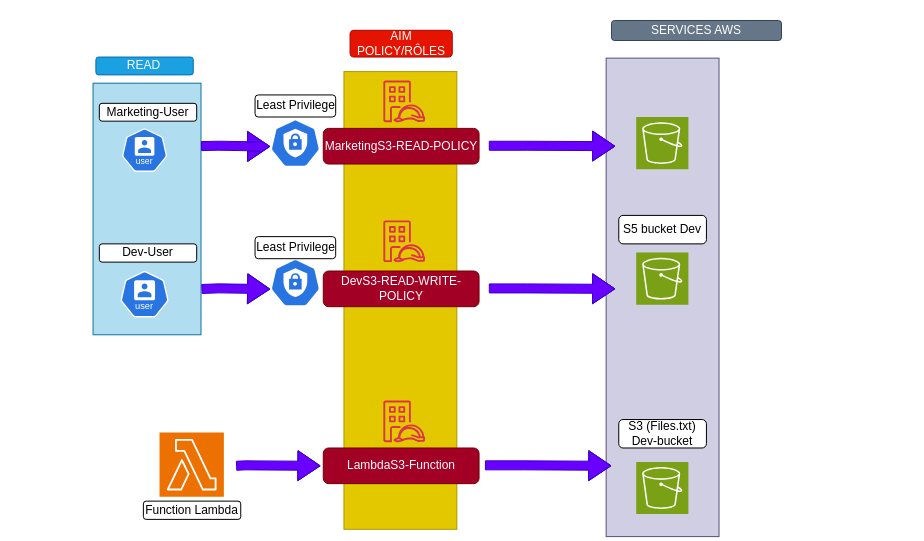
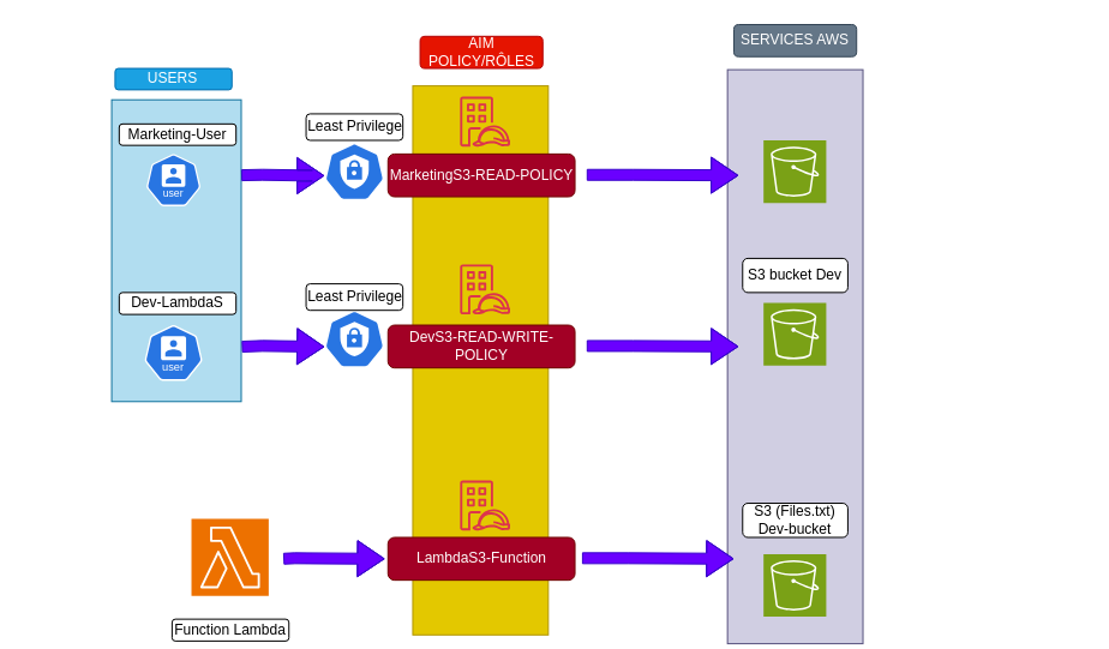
  <mxCell id="0" />
  <mxCell id="1" parent="0" />
  <mxCell id="2" value="" style="sketch=0;points=[[0,0,0],[0.25,0,0],[0.5,0,0],[0.75,0,0],[1,0,0],[0,1,0],[0.25,1,0],[0.5,1,0],[0.75,1,0],[1,1,0],[0,0.25,0],[0,0.5,0],[0,0.75,0],[1,0.25,0],[1,0.5,0],[1,0.75,0]];outlineConnect=0;fontColor=#232F3E;fillColor=#ED7100;strokeColor=#ffffff;dashed=0;verticalLabelPosition=bottom;verticalAlign=top;align=center;html=1;fontSize=12;fontStyle=0;aspect=fixed;shape=mxgraph.aws4.resourceIcon;resIcon=mxgraph.aws4.lambda;" vertex="1" parent="1"><mxGeometry x="159.019" y="431.971" width="64.349" height="64.349" as="geometry" /></mxCell>
  <mxCell id="3" value="" style="rounded=0;whiteSpace=wrap;html=1;rotation=90;fillColor=#d0cee2;strokeColor=#56517e;" vertex="1" parent="1"><mxGeometry x="422.853" y="240.414" width="478.482" height="112.88" as="geometry" /></mxCell>
  <mxCell id="4" value="" style="rounded=0;whiteSpace=wrap;html=1;rotation=90;fillColor=#e3c800;fontColor=#000000;strokeColor=#B09500;" vertex="1" parent="1"><mxGeometry x="171.05" y="243.504" width="457.674" height="112.88" as="geometry" /></mxCell>
  <mxCell id="5" value="" style="rounded=0;whiteSpace=wrap;html=1;rotation=90;fillColor=#b1ddf0;strokeColor=#10739e;" vertex="1" parent="1"><mxGeometry x="20.76" y="154.51" width="251.57" height="107.95" as="geometry" /></mxCell>
  <mxCell id="6" value="" style="aspect=fixed;sketch=0;html=1;dashed=0;whitespace=wrap;verticalLabelPosition=bottom;verticalAlign=top;fillColor=#2875E2;strokeColor=#ffffff;points=[[0.005,0.63,0],[0.1,0.2,0],[0.9,0.2,0],[0.5,0,0],[0.995,0.63,0],[0.72,0.99,0],[0.5,1,0],[0.28,0.99,0]];shape=mxgraph.kubernetes.icon2;kubernetesLabel=1;prIcon=user" vertex="1" parent="1"><mxGeometry x="121.43" y="127.88" width="45.3" height="43.5" as="geometry" /></mxCell>
  <mxCell id="7" value="Marketing-User" style="rounded=1;whiteSpace=wrap;html=1;" vertex="1" parent="1"><mxGeometry x="98.839" y="102.835" width="97.365" height="17.831" as="geometry" /></mxCell>
  <mxCell id="8" value="" style="aspect=fixed;sketch=0;html=1;dashed=0;whitespace=wrap;verticalLabelPosition=bottom;verticalAlign=top;fillColor=#2875E2;strokeColor=#ffffff;points=[[0.005,0.63,0],[0.1,0.2,0],[0.9,0.2,0],[0.5,0,0],[0.995,0.63,0],[0.72,0.99,0],[0.5,1,0],[0.28,0.99,0]];shape=mxgraph.kubernetes.icon2;kubernetesLabel=1;prIcon=user" vertex="1" parent="1"><mxGeometry x="119.93" y="270.53" width="48.31" height="46.39" as="geometry" /></mxCell>
- <mxCell id="9" value="Dev-User" style="rounded=1;whiteSpace=wrap;html=1;" vertex="1" parent="1"><mxGeometry x="98.839" y="243.37" width="97.365" height="18.241" as="geometry" /></mxCell>
+ <mxCell id="9" value="Dev-LambdaS" style="rounded=1;whiteSpace=wrap;html=1;" vertex="1" parent="1"><mxGeometry x="98.839" y="243.37" width="97.365" height="18.241" as="geometry" /></mxCell>
  <mxCell id="10" value="" style="shape=flexArrow;endArrow=classic;html=1;rounded=0;width=9;endSize=7.09;fillColor=#6a00ff;strokeColor=#3700CC;exitX=0.25;exitY=0;exitDx=0;exitDy=0;" edge="1" parent="1" source="5"><mxGeometry width="50" height="50" relative="1" as="geometry"><mxPoint x="208.548" y="145.66" as="sourcePoint" /><mxPoint x="269.87" y="145.95" as="targetPoint" /><Array as="points"><mxPoint x="218.284" y="145.214" /><mxPoint x="259.87" y="145.95" /></Array></mxGeometry></mxCell>
  <mxCell id="11" value="" style="sketch=0;points=[[0,0,0],[0.25,0,0],[0.5,0,0],[0.75,0,0],[1,0,0],[0,1,0],[0.25,1,0],[0.5,1,0],[0.75,1,0],[1,1,0],[0,0.25,0],[0,0.5,0],[0,0.75,0],[1,0.25,0],[1,0.5,0],[1,0.75,0]];outlineConnect=0;fontColor=#232F3E;fillColor=#7AA116;strokeColor=#ffffff;dashed=0;verticalLabelPosition=bottom;verticalAlign=top;align=center;html=1;fontSize=12;fontStyle=0;aspect=fixed;shape=mxgraph.aws4.resourceIcon;resIcon=mxgraph.aws4.s3;" vertex="1" parent="1"><mxGeometry x="635.694" y="116.511" width="52.204" height="52.204" as="geometry" /></mxCell>
  <mxCell id="12" value="" style="sketch=0;points=[[0,0,0],[0.25,0,0],[0.5,0,0],[0.75,0,0],[1,0,0],[0,1,0],[0.25,1,0],[0.5,1,0],[0.75,1,0],[1,1,0],[0,0.25,0],[0,0.5,0],[0,0.75,0],[1,0.25,0],[1,0.5,0],[1,0.75,0]];outlineConnect=0;fontColor=#232F3E;fillColor=#7AA116;strokeColor=#ffffff;dashed=0;verticalLabelPosition=bottom;verticalAlign=top;align=center;html=1;fontSize=12;fontStyle=0;aspect=fixed;shape=mxgraph.aws4.resourceIcon;resIcon=mxgraph.aws4.s3;" vertex="1" parent="1"><mxGeometry x="635.694" y="252.077" width="52.204" height="52.204" as="geometry" /></mxCell>
- <mxCell id="13" value="S5 bucket Dev" style="rounded=1;whiteSpace=wrap;html=1;" vertex="1" parent="1"><mxGeometry x="618.283" y="214.921" width="87.629" height="28.449" as="geometry" /></mxCell>
+ <mxCell id="13" value="S3 bucket Dev" style="rounded=1;whiteSpace=wrap;html=1;" vertex="1" parent="1"><mxGeometry x="618.283" y="214.921" width="87.629" height="28.449" as="geometry" /></mxCell>
  <mxCell id="14" value="" style="shape=flexArrow;endArrow=classic;html=1;rounded=0;width=9;endSize=7.09;fillColor=#6a00ff;strokeColor=#3700CC;" edge="1" parent="1"><mxGeometry width="50" height="50" relative="1" as="geometry"><mxPoint x="488.3" y="145.264" as="sourcePoint" /><mxPoint x="614.875" y="145.71" as="targetPoint" /><Array as="points"><mxPoint x="527.246" y="145.264" /></Array></mxGeometry></mxCell>
  <mxCell id="15" value="" style="shape=flexArrow;endArrow=classic;html=1;rounded=0;width=9;endSize=7.09;fillColor=#6a00ff;strokeColor=#3700CC;" edge="1" parent="1"><mxGeometry width="50" height="50" relative="1" as="geometry"><mxPoint x="488.3" y="287.912" as="sourcePoint" /><mxPoint x="614.875" y="288.358" as="targetPoint" /><Array as="points"><mxPoint x="527.246" y="287.912" /></Array></mxGeometry></mxCell>
- <mxCell id="16" value="READ" style="rounded=1;whiteSpace=wrap;html=1;fillColor=#1ba1e2;fontColor=#ffffff;strokeColor=#006EAF;" vertex="1" parent="1"><mxGeometry x="95.402" y="56.554" width="97.365" height="17.831" as="geometry" /></mxCell>
+ <mxCell id="16" value="USERS" style="rounded=1;whiteSpace=wrap;html=1;fillColor=#1ba1e2;fontColor=#ffffff;strokeColor=#006EAF;" vertex="1" parent="1"><mxGeometry x="95.402" y="56.554" width="97.365" height="17.831" as="geometry" /></mxCell>
  <mxCell id="17" value="AIM&lt;div&gt;POLICY/RÔLES&lt;/div&gt;" style="rounded=1;whiteSpace=wrap;html=1;fillColor=#e51400;fontColor=#ffffff;strokeColor=#B20000;" vertex="1" parent="1"><mxGeometry x="349.551" y="29.807" width="102.233" height="26.746" as="geometry" /></mxCell>
  <mxCell id="18" value="MarketingS3-READ-POLICY" style="rounded=1;whiteSpace=wrap;html=1;fillColor=#a20025;fontColor=#ffffff;strokeColor=#6F0000;" vertex="1" parent="1"><mxGeometry x="322.779" y="127.879" width="155.784" height="35.662" as="geometry" /></mxCell>
  <mxCell id="19" value="DevS3-READ-WRITE-POLICY" style="rounded=1;whiteSpace=wrap;html=1;fillColor=#a20025;fontColor=#ffffff;strokeColor=#6F0000;" vertex="1" parent="1"><mxGeometry x="322.779" y="270.527" width="155.784" height="35.662" as="geometry" /></mxCell>
- <mxCell id="20" value="SERVICES AWS" style="rounded=1;whiteSpace=wrap;html=1;fillColor=#647687;fontColor=#ffffff;strokeColor=#314354;" vertex="1" parent="1"><mxGeometry x="610.98" y="20" width="170" height="20" as="geometry" /></mxCell>
+ <mxCell id="20" value="SERVICES AWS" style="rounded=1;whiteSpace=wrap;html=1;fillColor=#647687;fontColor=#ffffff;strokeColor=#314354;" vertex="1" parent="1"><mxGeometry x="610.98" y="20" width="102.233" height="26.746" as="geometry" /></mxCell>
  <mxCell id="21" value="" style="shape=flexArrow;endArrow=classic;html=1;rounded=0;width=9;endSize=7.09;fillColor=#6a00ff;strokeColor=#3700CC;" edge="1" parent="1"><mxGeometry width="50" height="50" relative="1" as="geometry"><mxPoint x="235.59" y="465.277" as="sourcePoint" /><mxPoint x="320.174" y="465.326" as="targetPoint" /><Array as="points"><mxPoint x="245.326" y="464.831" /></Array></mxGeometry></mxCell>
  <mxCell id="22" value="LambdaS3-Function" style="rounded=1;whiteSpace=wrap;html=1;fillColor=#a20025;fontColor=#ffffff;strokeColor=#6F0000;" vertex="1" parent="1"><mxGeometry x="322.775" y="447.489" width="155.784" height="35.662" as="geometry" /></mxCell>
  <mxCell id="23" value="" style="shape=flexArrow;endArrow=classic;html=1;rounded=0;width=9;endSize=7.09;fillColor=#6a00ff;strokeColor=#3700CC;" edge="1" parent="1"><mxGeometry width="50" height="50" relative="1" as="geometry"><mxPoint x="484.407" y="464.831" as="sourcePoint" /><mxPoint x="610.982" y="465.277" as="targetPoint" /><Array as="points"><mxPoint x="523.353" y="464.831" /></Array></mxGeometry></mxCell>
  <mxCell id="24" value="" style="sketch=0;points=[[0,0,0],[0.25,0,0],[0.5,0,0],[0.75,0,0],[1,0,0],[0,1,0],[0.25,1,0],[0.5,1,0],[0.75,1,0],[1,1,0],[0,0.25,0],[0,0.5,0],[0,0.75,0],[1,0.25,0],[1,0.5,0],[1,0.75,0]];outlineConnect=0;fontColor=#232F3E;fillColor=#7AA116;strokeColor=#ffffff;dashed=0;verticalLabelPosition=bottom;verticalAlign=top;align=center;html=1;fontSize=12;fontStyle=0;aspect=fixed;shape=mxgraph.aws4.resourceIcon;resIcon=mxgraph.aws4.s3;" vertex="1" parent="1"><mxGeometry x="635.692" y="461.398" width="52.204" height="52.204" as="geometry" /></mxCell>
  <mxCell id="25" value="S3 (Files.txt) Dev-bucket" style="rounded=1;whiteSpace=wrap;html=1;" vertex="1" parent="1"><mxGeometry x="618.281" y="419.043" width="87.629" height="28.449" as="geometry" /></mxCell>
- <mxCell id="26" value="Function Lambda" style="rounded=1;whiteSpace=wrap;html=1;" vertex="1" parent="1"><mxGeometry x="142.884" y="500.638" width="97.365" height="18.241" as="geometry" /></mxCell>
+ <mxCell id="26" value="Function Lambda" style="rounded=1;whiteSpace=wrap;html=1;" vertex="1" parent="1"><mxGeometry x="142.884" y="515.638" width="97.365" height="18.241" as="geometry" /></mxCell>
  <mxCell id="27" value="" style="aspect=fixed;sketch=0;html=1;dashed=0;whitespace=wrap;verticalLabelPosition=bottom;verticalAlign=top;fillColor=#2875E2;strokeColor=#ffffff;points=[[0.005,0.63,0],[0.1,0.2,0],[0.9,0.2,0],[0.5,0,0],[0.995,0.63,0],[0.72,0.99,0],[0.5,1,0],[0.28,0.99,0]];shape=mxgraph.kubernetes.icon2;prIcon=c_role" vertex="1" parent="1"><mxGeometry x="269.87" y="118.61" width="50" height="48" as="geometry" /></mxCell>
  <mxCell id="28" value="" style="sketch=0;outlineConnect=0;fontColor=#232F3E;gradientColor=none;fillColor=#DD344C;strokeColor=none;dashed=0;verticalLabelPosition=bottom;verticalAlign=top;align=center;html=1;fontSize=12;fontStyle=0;aspect=fixed;pointerEvents=1;shape=mxgraph.aws4.identity_access_management_iam_roles_anywhere;" vertex="1" parent="1"><mxGeometry x="382.85" y="80" width="41.71" height="41.71" as="geometry" /></mxCell>
  <mxCell id="29" value="" style="sketch=0;outlineConnect=0;fontColor=#232F3E;gradientColor=none;fillColor=#DD344C;strokeColor=none;dashed=0;verticalLabelPosition=bottom;verticalAlign=top;align=center;html=1;fontSize=12;fontStyle=0;aspect=fixed;pointerEvents=1;shape=mxgraph.aws4.identity_access_management_iam_roles_anywhere;" vertex="1" parent="1"><mxGeometry x="382.85" y="219.9" width="41.71" height="41.71" as="geometry" /></mxCell>
  <mxCell id="30" value="" style="sketch=0;outlineConnect=0;fontColor=#232F3E;gradientColor=none;fillColor=#DD344C;strokeColor=none;dashed=0;verticalLabelPosition=bottom;verticalAlign=top;align=center;html=1;fontSize=12;fontStyle=0;aspect=fixed;pointerEvents=1;shape=mxgraph.aws4.identity_access_management_iam_roles_anywhere;" vertex="1" parent="1"><mxGeometry x="382.85" y="400" width="41.71" height="41.71" as="geometry" /></mxCell>
  <mxCell id="31" value="" style="shape=flexArrow;endArrow=classic;html=1;rounded=0;width=9;endSize=7.09;fillColor=#6a00ff;strokeColor=#3700CC;exitX=0.818;exitY=-0.004;exitDx=0;exitDy=0;exitPerimeter=0;" edge="1" parent="1" source="5"><mxGeometry width="50" height="50" relative="1" as="geometry"><mxPoint x="208.55" y="288.306" as="sourcePoint" /><mxPoint x="269.872" y="288.596" as="targetPoint" /><Array as="points"><mxPoint x="218.287" y="287.86" /></Array></mxGeometry></mxCell>
  <mxCell id="32" value="" style="aspect=fixed;sketch=0;html=1;dashed=0;whitespace=wrap;verticalLabelPosition=bottom;verticalAlign=top;fillColor=#2875E2;strokeColor=#ffffff;points=[[0.005,0.63,0],[0.1,0.2,0],[0.9,0.2,0],[0.5,0,0],[0.995,0.63,0],[0.72,0.99,0],[0.5,1,0],[0.28,0.99,0]];shape=mxgraph.kubernetes.icon2;prIcon=c_role" vertex="1" parent="1"><mxGeometry x="269.87" y="258.19" width="50" height="48" as="geometry" /></mxCell>
  <mxCell id="33" value="Least Privilege" style="rounded=1;whiteSpace=wrap;html=1;" vertex="1" parent="1"><mxGeometry x="254.56" y="236.11" width="80.62" height="22.08" as="geometry" /></mxCell>
  <mxCell id="34" value="Least Privilege" style="rounded=1;whiteSpace=wrap;html=1;" vertex="1" parent="1"><mxGeometry x="254.56" y="94.43" width="80.62" height="22.08" as="geometry" /></mxCell>
